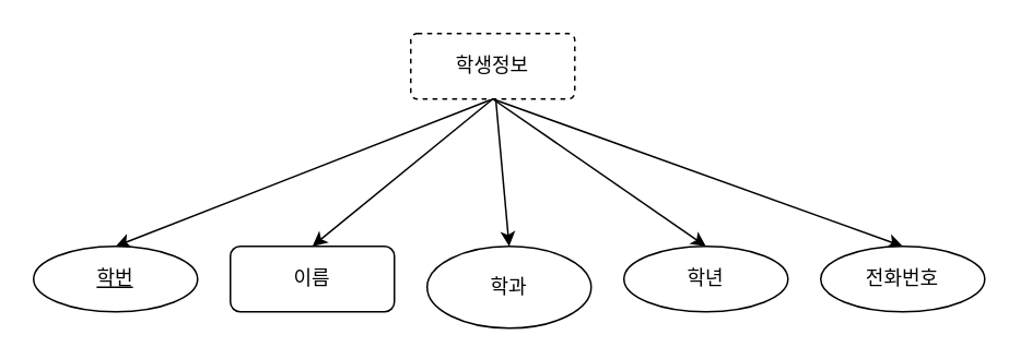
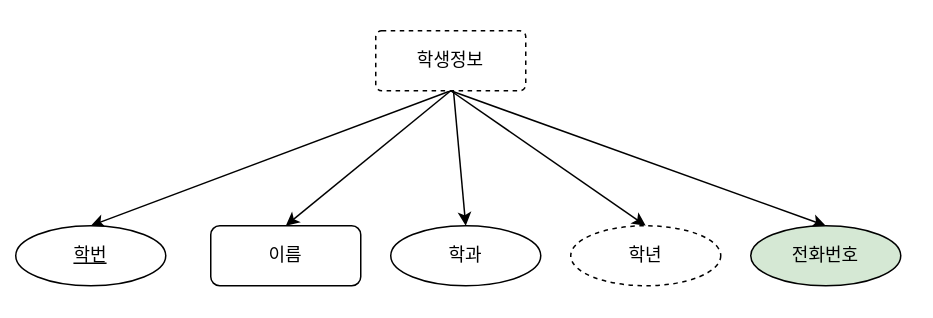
  <mxCell id="0" />
  <mxCell id="1" parent="0" />
  <mxCell id="2" style="shape=connector;rounded=0;orthogonalLoop=1;jettySize=auto;html=1;entryX=0.5;entryY=0;entryDx=0;entryDy=0;labelBackgroundColor=default;strokeColor=default;fontFamily=Helvetica;fontSize=11;fontColor=default;endArrow=classic;exitX=0.5;exitY=1;exitDx=0;exitDy=0;" edge="1" parent="1" source="7" target="8"><mxGeometry relative="1" as="geometry" /></mxCell>
  <mxCell id="3" style="edgeStyle=none;shape=connector;rounded=0;orthogonalLoop=1;jettySize=auto;html=1;entryX=0.5;entryY=0;entryDx=0;entryDy=0;labelBackgroundColor=default;strokeColor=default;fontFamily=Helvetica;fontSize=11;fontColor=default;endArrow=classic;exitX=0.5;exitY=1;exitDx=0;exitDy=0;" edge="1" parent="1" source="7" target="9"><mxGeometry relative="1" as="geometry" /></mxCell>
  <mxCell id="4" style="edgeStyle=none;shape=connector;rounded=0;orthogonalLoop=1;jettySize=auto;html=1;entryX=0.5;entryY=0;entryDx=0;entryDy=0;labelBackgroundColor=default;strokeColor=default;fontFamily=Helvetica;fontSize=11;fontColor=default;endArrow=classic;" edge="1" parent="1" source="7" target="10"><mxGeometry relative="1" as="geometry" /></mxCell>
  <mxCell id="5" style="edgeStyle=none;shape=connector;rounded=0;orthogonalLoop=1;jettySize=auto;html=1;entryX=0.5;entryY=0;entryDx=0;entryDy=0;labelBackgroundColor=default;strokeColor=default;fontFamily=Helvetica;fontSize=11;fontColor=default;endArrow=classic;exitX=0.5;exitY=1;exitDx=0;exitDy=0;" edge="1" parent="1" source="7" target="11"><mxGeometry relative="1" as="geometry" /></mxCell>
  <mxCell id="6" style="edgeStyle=none;shape=connector;rounded=0;orthogonalLoop=1;jettySize=auto;html=1;entryX=0.5;entryY=0;entryDx=0;entryDy=0;labelBackgroundColor=default;strokeColor=default;fontFamily=Helvetica;fontSize=11;fontColor=default;endArrow=classic;exitX=0.5;exitY=1;exitDx=0;exitDy=0;" edge="1" parent="1" source="7" target="12"><mxGeometry relative="1" as="geometry" /></mxCell>
  <mxCell id="7" value="학생정보" style="rounded=1;arcSize=10;whiteSpace=wrap;html=1;align=center;dashed=1;" vertex="1" parent="1"><mxGeometry x="250" y="20" width="100" height="40" as="geometry" /></mxCell>
- <mxCell id="8" value="학번" style="ellipse;whiteSpace=wrap;html=1;align=center;fontStyle=4;" vertex="1" parent="1"><mxGeometry x="20" y="150" width="100" height="40" as="geometry" /></mxCell>
+ <mxCell id="8" value="학번" style="ellipse;whiteSpace=wrap;html=1;align=center;fontStyle=4;" vertex="1" parent="1"><mxGeometry x="10" y="150" width="100" height="40" as="geometry" /></mxCell>
  <mxCell id="9" value="이름" style="whiteSpace=wrap;html=1;align=center;rounded=1;" vertex="1" parent="1"><mxGeometry x="140" y="150" width="100" height="40" as="geometry" /></mxCell>
- <mxCell id="10" value="학과" style="ellipse;whiteSpace=wrap;html=1;align=center;" vertex="1" parent="1"><mxGeometry x="260" y="150" width="100" height="50" as="geometry" /></mxCell>
- <mxCell id="11" value="학년" style="ellipse;whiteSpace=wrap;html=1;align=center;" vertex="1" parent="1"><mxGeometry x="380" y="150" width="100" height="40" as="geometry" /></mxCell>
- <mxCell id="12" value="전화번호" style="ellipse;whiteSpace=wrap;html=1;align=center;" vertex="1" parent="1"><mxGeometry x="500" y="150" width="100" height="40" as="geometry" /></mxCell>
+ <mxCell id="10" value="학과" style="ellipse;whiteSpace=wrap;html=1;align=center;" vertex="1" parent="1"><mxGeometry x="260" y="150" width="100" height="40" as="geometry" /></mxCell>
+ <mxCell id="11" value="학년" style="ellipse;whiteSpace=wrap;html=1;align=center;dashed=1;" vertex="1" parent="1"><mxGeometry x="380" y="150" width="100" height="40" as="geometry" /></mxCell>
+ <mxCell id="12" value="전화번호" style="ellipse;whiteSpace=wrap;html=1;align=center;fillColor=#d5e8d4;" vertex="1" parent="1"><mxGeometry x="500" y="150" width="100" height="40" as="geometry" /></mxCell>
